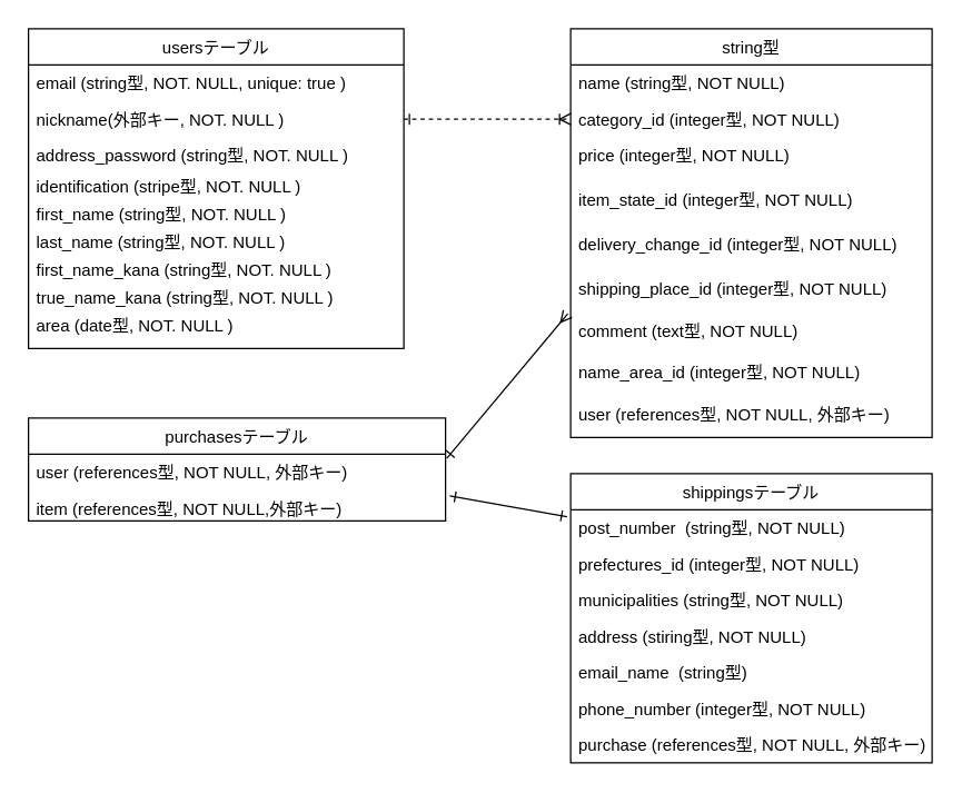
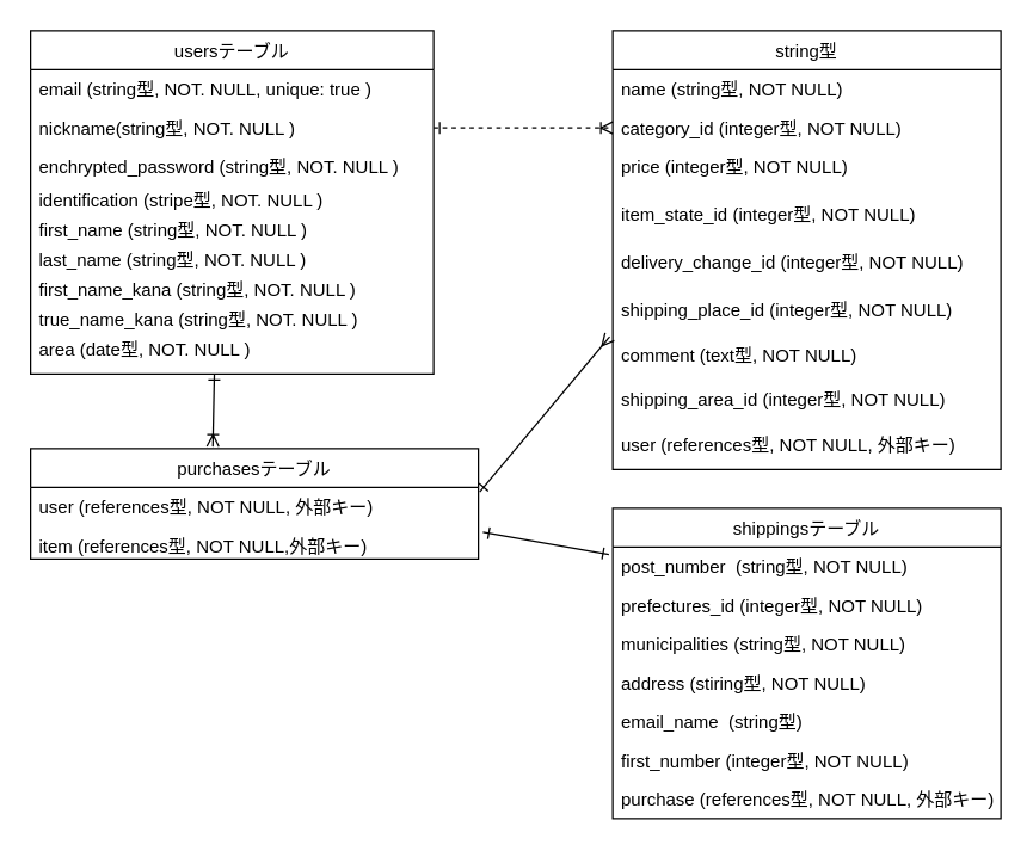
  <mxCell id="0" />
  <mxCell id="1" parent="0" />
+ <mxCell id="2" style="edgeStyle=none;html=1;entryX=0.407;entryY=-0.019;entryDx=0;entryDy=0;entryPerimeter=0;endArrow=ERoneToMany;endFill=0;startArrow=ERone;startFill=0;exitX=0.456;exitY=1;exitDx=0;exitDy=0;exitPerimeter=0;" parent="1" source="12" target="24" edge="1"><mxGeometry relative="1" as="geometry"><mxPoint x="155" y="250" as="targetPoint" /><Array as="points" /></mxGeometry></mxCell>
  <mxCell id="3" value="usersテーブル" style="swimlane;fontStyle=0;childLayout=stackLayout;horizontal=1;startSize=26;fillColor=none;horizontalStack=0;resizeParent=1;resizeParentMax=0;resizeLast=0;collapsible=1;marginBottom=0;" parent="1" vertex="1"><mxGeometry x="20" y="20" width="270" height="230" as="geometry" /></mxCell>
  <mxCell id="4" value="email (string型, NOT. NULL, unique: true )" style="text;strokeColor=none;fillColor=none;align=left;verticalAlign=top;spacingLeft=4;spacingRight=4;overflow=hidden;rotatable=0;points=[[0,0.5],[1,0.5]];portConstraint=eastwest;" parent="3" vertex="1"><mxGeometry y="26" width="270" height="26" as="geometry" /></mxCell>
- <mxCell id="5" value="nickname(外部キー, NOT. NULL )" style="text;strokeColor=none;fillColor=none;align=left;verticalAlign=top;spacingLeft=4;spacingRight=4;overflow=hidden;rotatable=0;points=[[0,0.5],[1,0.5]];portConstraint=eastwest;" parent="3" vertex="1"><mxGeometry y="52" width="270" height="26" as="geometry" /></mxCell>
- <mxCell id="6" value="address_password (string型, NOT. NULL )" style="text;strokeColor=none;fillColor=none;align=left;verticalAlign=top;spacingLeft=4;spacingRight=4;overflow=hidden;rotatable=0;points=[[0,0.5],[1,0.5]];portConstraint=eastwest;" parent="3" vertex="1"><mxGeometry y="78" width="270" height="22" as="geometry" /></mxCell>
+ <mxCell id="5" value="nickname(string型, NOT. NULL )" style="text;strokeColor=none;fillColor=none;align=left;verticalAlign=top;spacingLeft=4;spacingRight=4;overflow=hidden;rotatable=0;points=[[0,0.5],[1,0.5]];portConstraint=eastwest;" parent="3" vertex="1"><mxGeometry y="52" width="270" height="26" as="geometry" /></mxCell>
+ <mxCell id="6" value="enchrypted_password (string型, NOT. NULL )" style="text;strokeColor=none;fillColor=none;align=left;verticalAlign=top;spacingLeft=4;spacingRight=4;overflow=hidden;rotatable=0;points=[[0,0.5],[1,0.5]];portConstraint=eastwest;" parent="3" vertex="1"><mxGeometry y="78" width="270" height="22" as="geometry" /></mxCell>
  <mxCell id="7" value="identification (stripe型, NOT. NULL )" style="text;strokeColor=none;fillColor=none;align=left;verticalAlign=top;spacingLeft=4;spacingRight=4;overflow=hidden;rotatable=0;points=[[0,0.5],[1,0.5]];portConstraint=eastwest;" parent="3" vertex="1"><mxGeometry y="100" width="270" height="20" as="geometry" /></mxCell>
  <mxCell id="8" value="first_name (string型, NOT. NULL )" style="text;strokeColor=none;fillColor=none;align=left;verticalAlign=top;spacingLeft=4;spacingRight=4;overflow=hidden;rotatable=0;points=[[0,0.5],[1,0.5]];portConstraint=eastwest;" vertex="1" parent="3"><mxGeometry y="120" width="270" height="20" as="geometry" /></mxCell>
  <mxCell id="9" value="last_name (string型, NOT. NULL )" style="text;strokeColor=none;fillColor=none;align=left;verticalAlign=top;spacingLeft=4;spacingRight=4;overflow=hidden;rotatable=0;points=[[0,0.5],[1,0.5]];portConstraint=eastwest;" vertex="1" parent="3"><mxGeometry y="140" width="270" height="20" as="geometry" /></mxCell>
  <mxCell id="10" value="first_name_kana (string型, NOT. NULL )" style="text;strokeColor=none;fillColor=none;align=left;verticalAlign=top;spacingLeft=4;spacingRight=4;overflow=hidden;rotatable=0;points=[[0,0.5],[1,0.5]];portConstraint=eastwest;" parent="3" vertex="1"><mxGeometry y="160" width="270" height="20" as="geometry" /></mxCell>
  <mxCell id="11" value="true_name_kana (string型, NOT. NULL )" style="text;strokeColor=none;fillColor=none;align=left;verticalAlign=top;spacingLeft=4;spacingRight=4;overflow=hidden;rotatable=0;points=[[0,0.5],[1,0.5]];portConstraint=eastwest;" parent="3" vertex="1"><mxGeometry y="180" width="270" height="20" as="geometry" /></mxCell>
  <mxCell id="12" value="area (date型, NOT. NULL )" style="text;strokeColor=none;fillColor=none;align=left;verticalAlign=top;spacingLeft=4;spacingRight=4;overflow=hidden;rotatable=0;points=[[0,0.5],[1,0.5]];portConstraint=eastwest;" parent="3" vertex="1"><mxGeometry y="200" width="270" height="30" as="geometry" /></mxCell>
  <mxCell id="13" value="string型" style="swimlane;fontStyle=0;childLayout=stackLayout;horizontal=1;startSize=26;fillColor=none;horizontalStack=0;resizeParent=1;resizeParentMax=0;resizeLast=0;collapsible=1;marginBottom=0;" parent="1" vertex="1"><mxGeometry x="410" y="20" width="260" height="294" as="geometry" /></mxCell>
  <mxCell id="14" value="name (string型, NOT NULL)" style="text;strokeColor=none;fillColor=none;align=left;verticalAlign=top;spacingLeft=4;spacingRight=4;overflow=hidden;rotatable=0;points=[[0,0.5],[1,0.5]];portConstraint=eastwest;" parent="13" vertex="1"><mxGeometry y="26" width="260" height="26" as="geometry" /></mxCell>
  <mxCell id="15" value="category_id (integer型, NOT NULL)" style="text;strokeColor=none;fillColor=none;align=left;verticalAlign=top;spacingLeft=4;spacingRight=4;overflow=hidden;rotatable=0;points=[[0,0.5],[1,0.5]];portConstraint=eastwest;" parent="13" vertex="1"><mxGeometry y="52" width="260" height="26" as="geometry" /></mxCell>
  <mxCell id="16" value="price (integer型, NOT NULL)" style="text;strokeColor=none;fillColor=none;align=left;verticalAlign=top;spacingLeft=4;spacingRight=4;overflow=hidden;rotatable=0;points=[[0,0.5],[1,0.5]];portConstraint=eastwest;" parent="13" vertex="1"><mxGeometry y="78" width="260" height="32" as="geometry" /></mxCell>
  <mxCell id="17" value="item_state_id (integer型, NOT NULL)" style="text;strokeColor=none;fillColor=none;align=left;verticalAlign=top;spacingLeft=4;spacingRight=4;overflow=hidden;rotatable=0;points=[[0,0.5],[1,0.5]];portConstraint=eastwest;" parent="13" vertex="1"><mxGeometry y="110" width="260" height="32" as="geometry" /></mxCell>
  <mxCell id="18" value="delivery_change_id (integer型, NOT NULL)" style="text;strokeColor=none;fillColor=none;align=left;verticalAlign=top;spacingLeft=4;spacingRight=4;overflow=hidden;rotatable=0;points=[[0,0.5],[1,0.5]];portConstraint=eastwest;" parent="13" vertex="1"><mxGeometry y="142" width="260" height="32" as="geometry" /></mxCell>
  <mxCell id="19" value="shipping_place_id (integer型, NOT NULL)" style="text;strokeColor=none;fillColor=none;align=left;verticalAlign=top;spacingLeft=4;spacingRight=4;overflow=hidden;rotatable=0;points=[[0,0.5],[1,0.5]];portConstraint=eastwest;" parent="13" vertex="1"><mxGeometry y="174" width="260" height="30" as="geometry" /></mxCell>
  <mxCell id="20" value="comment (text型, NOT NULL)" style="text;strokeColor=none;fillColor=none;align=left;verticalAlign=top;spacingLeft=4;spacingRight=4;overflow=hidden;rotatable=0;points=[[0,0.5],[1,0.5]];portConstraint=eastwest;" parent="13" vertex="1"><mxGeometry y="204" width="260" height="30" as="geometry" /></mxCell>
- <mxCell id="21" value="name_area_id (integer型, NOT NULL)" style="text;strokeColor=none;fillColor=none;align=left;verticalAlign=top;spacingLeft=4;spacingRight=4;overflow=hidden;rotatable=0;points=[[0,0.5],[1,0.5]];portConstraint=eastwest;" parent="13" vertex="1"><mxGeometry y="234" width="260" height="30" as="geometry" /></mxCell>
+ <mxCell id="21" value="shipping_area_id (integer型, NOT NULL)" style="text;strokeColor=none;fillColor=none;align=left;verticalAlign=top;spacingLeft=4;spacingRight=4;overflow=hidden;rotatable=0;points=[[0,0.5],[1,0.5]];portConstraint=eastwest;" parent="13" vertex="1"><mxGeometry y="234" width="260" height="30" as="geometry" /></mxCell>
  <mxCell id="22" value="user (references型, NOT NULL, 外部キー)" style="text;strokeColor=none;fillColor=none;align=left;verticalAlign=top;spacingLeft=4;spacingRight=4;overflow=hidden;rotatable=0;points=[[0,0.5],[1,0.5]];portConstraint=eastwest;" parent="13" vertex="1"><mxGeometry y="264" width="260" height="30" as="geometry" /></mxCell>
  <mxCell id="23" style="edgeStyle=none;html=1;exitX=1.003;exitY=0.115;exitDx=0;exitDy=0;startArrow=ERone;startFill=0;endArrow=ERmany;endFill=0;exitPerimeter=0;entryX=-0.008;entryY=0.033;entryDx=0;entryDy=0;entryPerimeter=0;" parent="1" source="25" target="20" edge="1"><mxGeometry relative="1" as="geometry" /></mxCell>
  <mxCell id="24" value="purchasesテーブル" style="swimlane;fontStyle=0;childLayout=stackLayout;horizontal=1;startSize=26;fillColor=none;horizontalStack=0;resizeParent=1;resizeParentMax=0;resizeLast=0;collapsible=1;marginBottom=0;" parent="1" vertex="1"><mxGeometry x="20" y="300" width="300" height="74" as="geometry" /></mxCell>
  <mxCell id="25" value="user (references型, NOT NULL, 外部キー)" style="text;strokeColor=none;fillColor=none;align=left;verticalAlign=top;spacingLeft=4;spacingRight=4;overflow=hidden;rotatable=0;points=[[0,0.5],[1,0.5]];portConstraint=eastwest;" parent="24" vertex="1"><mxGeometry y="26" width="300" height="26" as="geometry" /></mxCell>
  <mxCell id="26" value="item (references型, NOT NULL,外部キー)" style="text;strokeColor=none;fillColor=none;align=left;verticalAlign=top;spacingLeft=4;spacingRight=4;overflow=hidden;rotatable=0;points=[[0,0.5],[1,0.5]];portConstraint=eastwest;" parent="24" vertex="1"><mxGeometry y="52" width="300" height="22" as="geometry" /></mxCell>
  <mxCell id="27" value="shippingsテーブル" style="swimlane;fontStyle=0;childLayout=stackLayout;horizontal=1;startSize=26;fillColor=none;horizontalStack=0;resizeParent=1;resizeParentMax=0;resizeLast=0;collapsible=1;marginBottom=0;" parent="1" vertex="1"><mxGeometry x="410" y="340" width="260" height="208" as="geometry" /></mxCell>
  <mxCell id="28" value="post_number  (string型, NOT NULL)" style="text;strokeColor=none;fillColor=none;align=left;verticalAlign=top;spacingLeft=4;spacingRight=4;overflow=hidden;rotatable=0;points=[[0,0.5],[1,0.5]];portConstraint=eastwest;" parent="27" vertex="1"><mxGeometry y="26" width="260" height="26" as="geometry" /></mxCell>
  <mxCell id="29" value="prefectures_id (integer型, NOT NULL)" style="text;strokeColor=none;fillColor=none;align=left;verticalAlign=top;spacingLeft=4;spacingRight=4;overflow=hidden;rotatable=0;points=[[0,0.5],[1,0.5]];portConstraint=eastwest;" parent="27" vertex="1"><mxGeometry y="52" width="260" height="26" as="geometry" /></mxCell>
  <mxCell id="30" value="municipalities (string型, NOT NULL)" style="text;strokeColor=none;fillColor=none;align=left;verticalAlign=top;spacingLeft=4;spacingRight=4;overflow=hidden;rotatable=0;points=[[0,0.5],[1,0.5]];portConstraint=eastwest;" parent="27" vertex="1"><mxGeometry y="78" width="260" height="26" as="geometry" /></mxCell>
  <mxCell id="31" value="address (stiring型, NOT NULL)" style="text;strokeColor=none;fillColor=none;align=left;verticalAlign=top;spacingLeft=4;spacingRight=4;overflow=hidden;rotatable=0;points=[[0,0.5],[1,0.5]];portConstraint=eastwest;" parent="27" vertex="1"><mxGeometry y="104" width="260" height="26" as="geometry" /></mxCell>
  <mxCell id="32" value="email_name  (string型)" style="text;strokeColor=none;fillColor=none;align=left;verticalAlign=top;spacingLeft=4;spacingRight=4;overflow=hidden;rotatable=0;points=[[0,0.5],[1,0.5]];portConstraint=eastwest;" parent="27" vertex="1"><mxGeometry y="130" width="260" height="26" as="geometry" /></mxCell>
- <mxCell id="33" value="phone_number (integer型, NOT NULL)" style="text;strokeColor=none;fillColor=none;align=left;verticalAlign=top;spacingLeft=4;spacingRight=4;overflow=hidden;rotatable=0;points=[[0,0.5],[1,0.5]];portConstraint=eastwest;" parent="27" vertex="1"><mxGeometry y="156" width="260" height="26" as="geometry" /></mxCell>
+ <mxCell id="33" value="first_number (integer型, NOT NULL)" style="text;strokeColor=none;fillColor=none;align=left;verticalAlign=top;spacingLeft=4;spacingRight=4;overflow=hidden;rotatable=0;points=[[0,0.5],[1,0.5]];portConstraint=eastwest;" parent="27" vertex="1"><mxGeometry y="156" width="260" height="26" as="geometry" /></mxCell>
  <mxCell id="34" value="purchase (references型, NOT NULL, 外部キー)" style="text;strokeColor=none;fillColor=none;align=left;verticalAlign=top;spacingLeft=4;spacingRight=4;overflow=hidden;rotatable=0;points=[[0,0.5],[1,0.5]];portConstraint=eastwest;" vertex="1" parent="27"><mxGeometry y="182" width="260" height="26" as="geometry" /></mxCell>
  <mxCell id="35" style="edgeStyle=none;html=1;exitX=1;exitY=0.5;exitDx=0;exitDy=0;entryX=0;entryY=0.5;entryDx=0;entryDy=0;endArrow=ERoneToMany;endFill=0;startArrow=ERone;startFill=0;dashed=1;" parent="1" source="5" target="15" edge="1"><mxGeometry relative="1" as="geometry"><Array as="points"><mxPoint x="350" y="85" /></Array></mxGeometry></mxCell>
  <mxCell id="36" style="edgeStyle=none;html=1;entryX=-0.01;entryY=0.192;entryDx=0;entryDy=0;entryPerimeter=0;exitX=1.01;exitY=0.182;exitDx=0;exitDy=0;exitPerimeter=0;endArrow=ERone;endFill=0;startArrow=ERone;startFill=0;" parent="1" source="26" edge="1"><mxGeometry relative="1" as="geometry"><mxPoint x="340" y="317" as="sourcePoint" /><mxPoint x="407.4" y="370.992" as="targetPoint" /></mxGeometry></mxCell>
